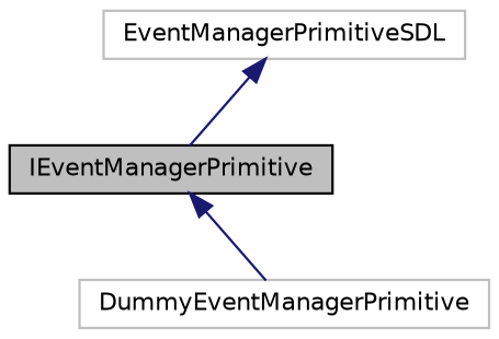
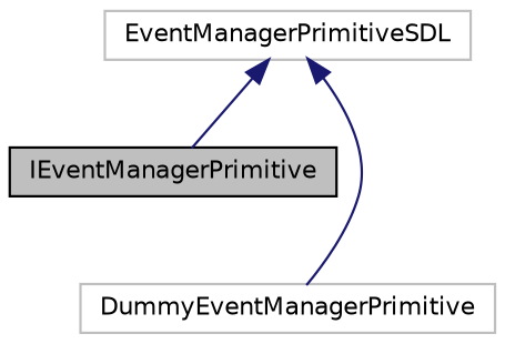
  digraph {
    node [color=grey75 fillcolor=white fontname=Helvetica fontsize=10 shape=record style=filled]
    edge [color=midnightblue dir=back fontname=Helvetica fontsize=10 labelfontname=Helvetica labelfontsize=10 style=solid]
    n1 [color=black fillcolor=grey75 fontcolor=black height=0.2 label=IEventManagerPrimitive width=0.4]
    n2 [height=0.2 label=DummyEventManagerPrimitive width=0.4]
    n3 [height=0.2 label=EventManagerPrimitiveSDL width=0.4]
-   n1 -> n2
+   n3 -> n2
    n3 -> n1
  }
